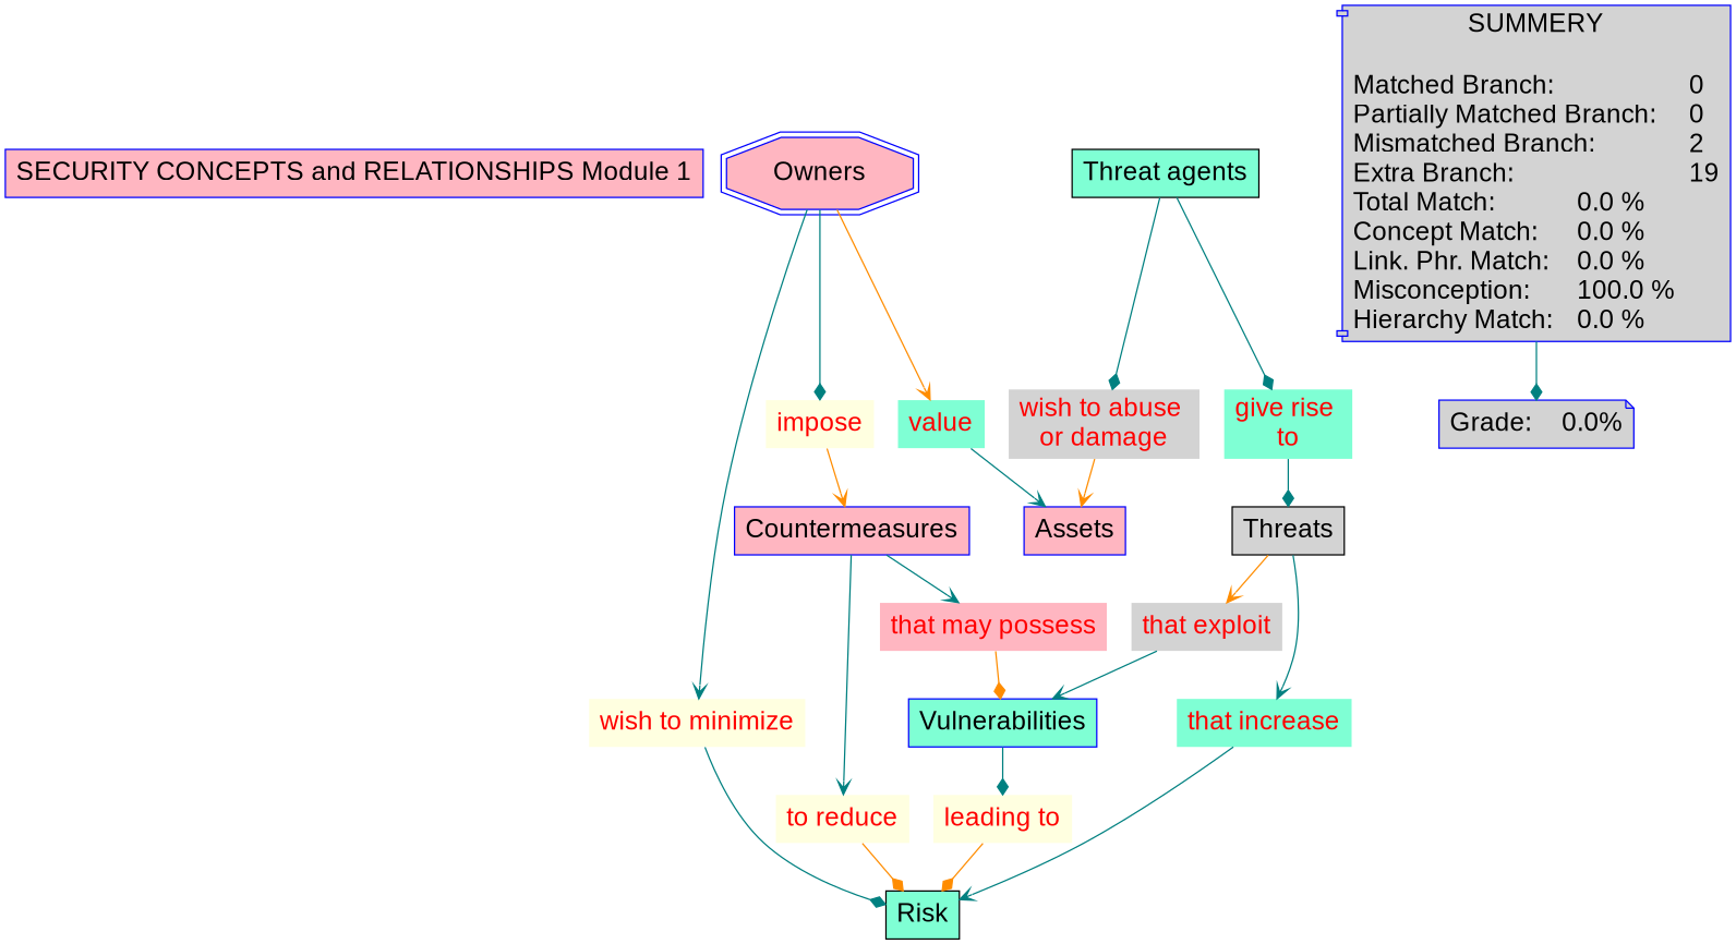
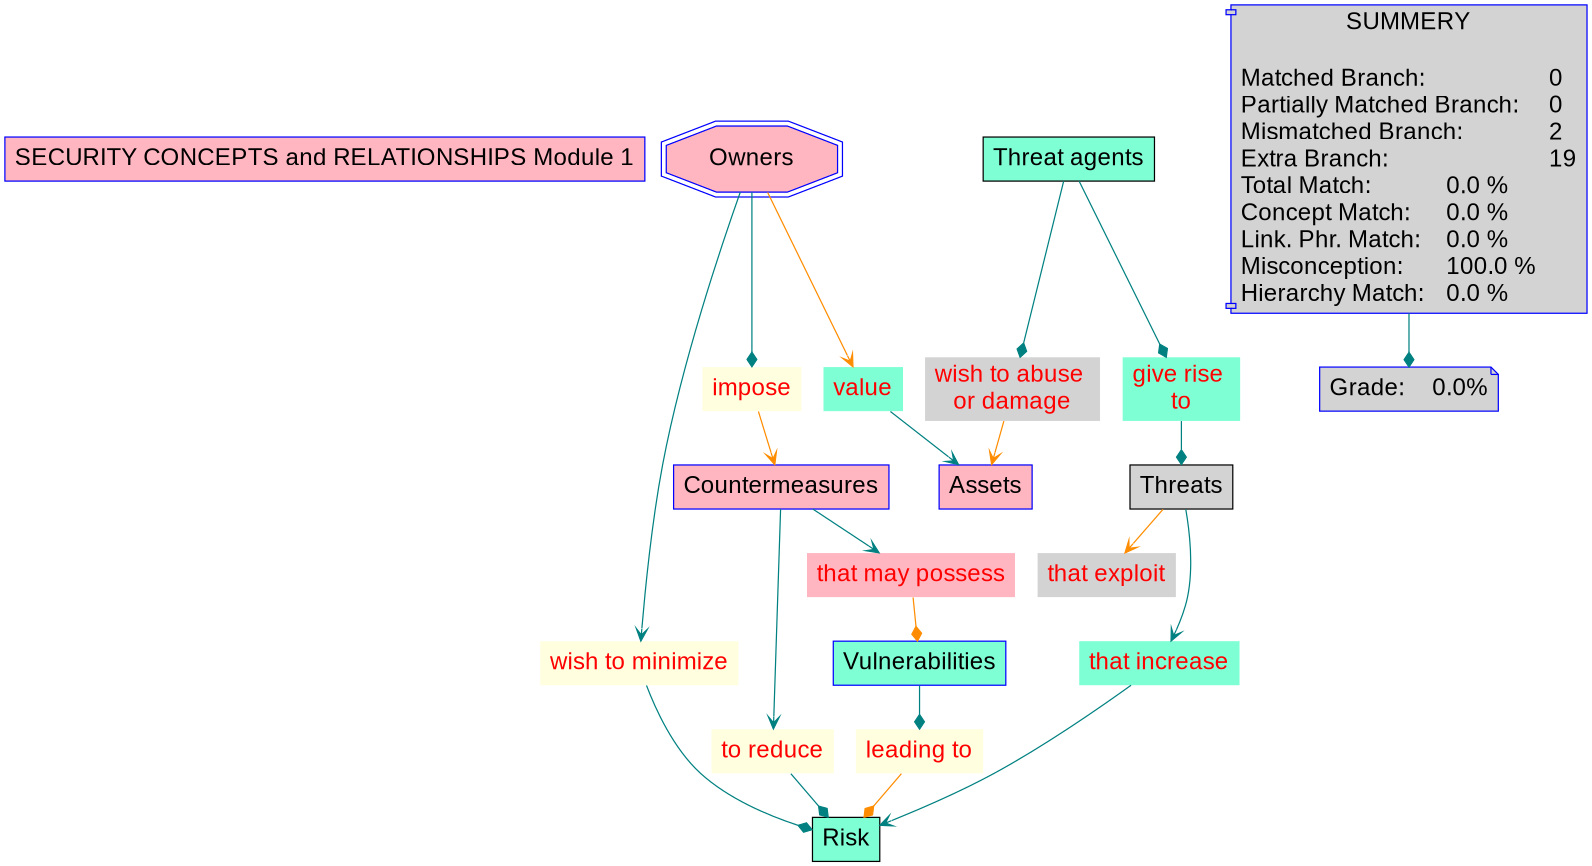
  digraph {
    fontname="Liberation Sans"
    node [Gsplines=true color=blue fillcolor=aquamarine fontname="Liberation Sans" fontsize=20 shape=none style=filled]
    edge [arrowhead=vee color=teal constraint=true fontname="Liberation Sans"]
    n1 [fillcolor=lightpink label="SECURITY CONCEPTS and RELATIONSHIPS Module 1" shape=rect]
    n2 [label=Vulnerabilities shape=rect]
    n3 [color=black fillcolor=lightyellow fontcolor=red label="leading to\n"]
    n4 [color=black label=Risk shape=rect]
    n5 [fillcolor=lightpink label=Countermeasures shape=rect]
    n6 [color=black fillcolor=lightyellow fontcolor=red label="to reduce"]
    n7 [fillcolor=lightpink fontcolor=red label="that may possess\n"]
    n8 [color=black fillcolor=lightgrey label=Threats shape=rect]
    n9 [fontcolor=red label="that increase\n"]
    n10 [fillcolor=lightgrey fontcolor=red label="that exploit\n"]
    n11 [color=black label="Threat agents\n" shape=rect]
    n12 [fillcolor=lightgrey fontcolor=red label="wish to abuse \nor damage"]
    n13 [color=black fontcolor=red label="give rise \nto"]
    n14 [fillcolor=lightpink label=Assets shape=rect]
    n15 [fillcolor=lightpink label=Owners shape=doubleoctagon]
    n16 [color=black fillcolor=lightyellow fontcolor=red label="wish to minimize\n"]
    n17 [fontcolor=red label=value]
    n18 [fillcolor=lightyellow fontcolor=red label=impose]
    n19 [fillcolor=lightgrey label="SUMMERY\n\nMatched Branch:			0\lPartially Matched Branch:	0\lMismatched Branch:		2\lExtra Branch:				19\lTotal Match:		0.0 %\lConcept Match:	0.0 %\lLink. Phr. Match:	0.0 %\lMisconception:	100.0 %\lHierarchy Match:	0.0 %\l" shape=component]
    n20 [fillcolor=lightgrey label="Grade:	0.0%" shape=note]
    n2 -> n3 [arrowhead=diamond]
    n3 -> n4 [arrowhead=diamond color=darkorange]
    n5 -> n6
    n5 -> n7
-   n6 -> n4 [arrowhead=diamond color=darkorange]
+   n6 -> n4 [arrowhead=diamond]
    n7 -> n2 [arrowhead=diamond color=darkorange]
    n8 -> n9
    n8 -> n10 [color=darkorange]
    n9 -> n4
-   n10 -> n2
    n11 -> n12 [arrowhead=diamond]
    n11 -> n13 [arrowhead=diamond]
    n12 -> n14 [color=darkorange]
    n13 -> n8 [arrowhead=diamond]
    n15 -> n16
    n15 -> n17 [color=darkorange]
    n15 -> n18 [arrowhead=diamond]
    n16 -> n4 [arrowhead=diamond]
    n17 -> n14
    n18 -> n5 [color=darkorange]
    n19 -> n20 [arrowhead=diamond]
  }
